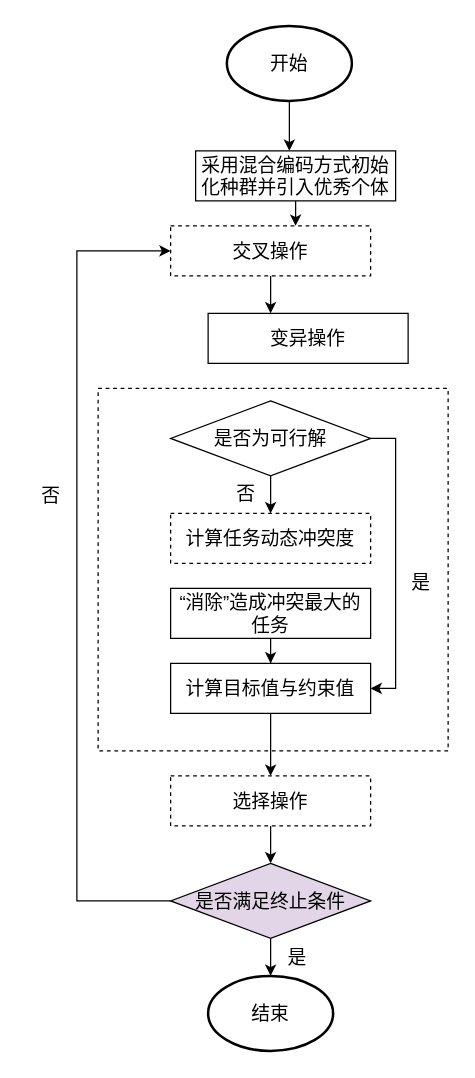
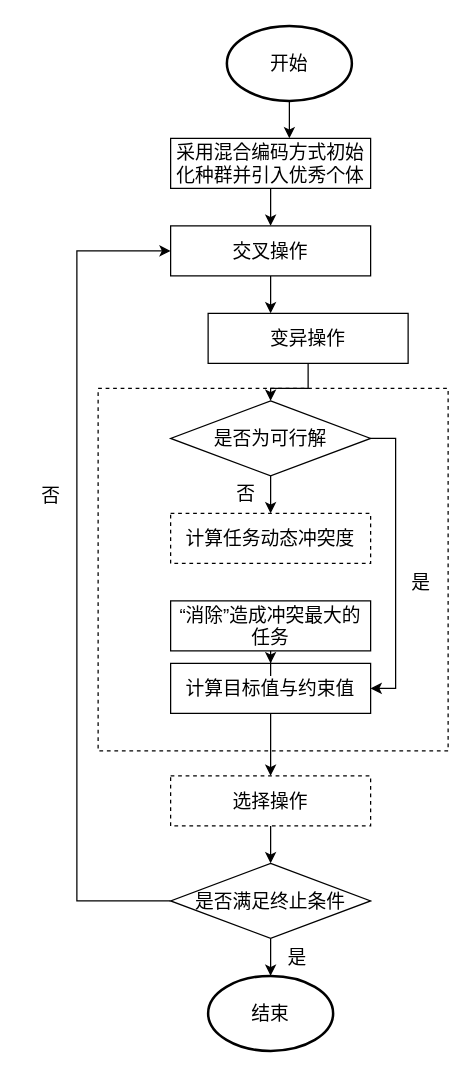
  <mxCell id="0" />
  <mxCell id="1" parent="0" />
  <mxCell id="2" value="" style="rounded=0;whiteSpace=wrap;html=1;dashed=1;" vertex="1" parent="1"><mxGeometry x="78" y="310" width="280" height="290" as="geometry" /></mxCell>
  <mxCell id="3" value="" style="edgeStyle=orthogonalEdgeStyle;rounded=0;orthogonalLoop=1;jettySize=auto;html=1;noEdgeStyle=1;orthogonal=1;fontSize=15;" edge="1" parent="1" source="4" target="6"><mxGeometry relative="1" as="geometry" /></mxCell>
  <mxCell id="4" value="开始" style="strokeWidth=2;html=1;shape=mxgraph.flowchart.start_1;whiteSpace=wrap;fontSize=15;" vertex="1" parent="1"><mxGeometry x="181" y="20" width="100" height="60" as="geometry" /></mxCell>
  <mxCell id="5" value="" style="edgeStyle=orthogonalEdgeStyle;rounded=0;orthogonalLoop=1;jettySize=auto;html=1;noEdgeStyle=1;orthogonal=1;fontSize=15;" edge="1" parent="1" source="6" target="8"><mxGeometry relative="1" as="geometry" /></mxCell>
- <mxCell id="6" value="采用混合编码方式初始化种群并引入优秀个体" style="rounded=0;whiteSpace=wrap;html=1;fontSize=15;" vertex="1" parent="1"><mxGeometry x="156" y="120" width="160" height="40" as="geometry" /></mxCell>
+ <mxCell id="6" value="采用混合编码方式初始化种群并引入优秀个体" style="rounded=0;whiteSpace=wrap;html=1;fontSize=15;" vertex="1" parent="1"><mxGeometry x="136" y="110" width="160" height="40" as="geometry" /></mxCell>
  <mxCell id="7" value="" style="edgeStyle=orthogonalEdgeStyle;rounded=0;orthogonalLoop=1;jettySize=auto;html=1;noEdgeStyle=1;orthogonal=1;fontSize=15;" edge="1" parent="1" source="8" target="10"><mxGeometry relative="1" as="geometry" /></mxCell>
- <mxCell id="8" value="交叉操作" style="rounded=0;whiteSpace=wrap;html=1;fontSize=15;dashed=1;" vertex="1" parent="1"><mxGeometry x="136" y="180" width="160" height="40" as="geometry" /></mxCell>
+ <mxCell id="8" value="交叉操作" style="rounded=0;whiteSpace=wrap;html=1;fontSize=15;" vertex="1" parent="1"><mxGeometry x="136" y="180" width="160" height="40" as="geometry" /></mxCell>
+ <mxCell id="9" value="" style="edgeStyle=orthogonalEdgeStyle;rounded=0;orthogonalLoop=1;jettySize=auto;html=1;fontSize=15;" edge="1" parent="1" source="10" target="20"><mxGeometry relative="1" as="geometry" /></mxCell>
  <mxCell id="10" value="变异操作" style="rounded=0;whiteSpace=wrap;html=1;fontSize=15;" vertex="1" parent="1"><mxGeometry x="166" y="250" width="160" height="40" as="geometry" /></mxCell>
  <mxCell id="11" value="" style="edgeStyle=orthogonalEdgeStyle;rounded=0;orthogonalLoop=1;jettySize=auto;html=1;fontSize=15;" edge="1" parent="1" source="12" target="17"><mxGeometry relative="1" as="geometry" /></mxCell>
  <mxCell id="12" value="选择操作" style="rounded=0;whiteSpace=wrap;html=1;fontSize=15;dashed=1;" vertex="1" parent="1"><mxGeometry x="136" y="620" width="160" height="40" as="geometry" /></mxCell>
  <mxCell id="13" value="" style="edgeStyle=orthogonalEdgeStyle;rounded=0;orthogonalLoop=1;jettySize=auto;html=1;fontSize=15;" edge="1" parent="1" source="14" target="12"><mxGeometry relative="1" as="geometry" /></mxCell>
  <mxCell id="14" value="计算目标值与约束值" style="rounded=0;whiteSpace=wrap;html=1;fontSize=15;" vertex="1" parent="1"><mxGeometry x="136" y="530" width="160" height="40" as="geometry" /></mxCell>
  <mxCell id="15" value="" style="edgeStyle=orthogonalEdgeStyle;rounded=0;orthogonalLoop=1;jettySize=auto;html=1;fontSize=15;" edge="1" parent="1" source="17" target="24"><mxGeometry relative="1" as="geometry" /></mxCell>
  <mxCell id="16" style="edgeStyle=orthogonalEdgeStyle;rounded=0;orthogonalLoop=1;jettySize=auto;html=1;exitX=0;exitY=0.5;exitDx=0;exitDy=0;entryX=0;entryY=0.5;entryDx=0;entryDy=0;fontSize=15;" edge="1" parent="1" source="17" target="8"><mxGeometry relative="1" as="geometry"><Array as="points"><mxPoint x="61" y="720" /><mxPoint x="61" y="200" /></Array></mxGeometry></mxCell>
- <mxCell id="17" value="是否满足终止条件" style="rhombus;whiteSpace=wrap;html=1;fontSize=15;fillColor=#e1d5e7;" vertex="1" parent="1"><mxGeometry x="136" y="690" width="160" height="60" as="geometry" /></mxCell>
+ <mxCell id="17" value="是否满足终止条件" style="rhombus;whiteSpace=wrap;html=1;fontSize=15;" vertex="1" parent="1"><mxGeometry x="136" y="690" width="160" height="60" as="geometry" /></mxCell>
  <mxCell id="18" value="" style="edgeStyle=orthogonalEdgeStyle;rounded=0;orthogonalLoop=1;jettySize=auto;html=1;fontSize=15;" edge="1" parent="1" source="20" target="21"><mxGeometry relative="1" as="geometry" /></mxCell>
  <mxCell id="19" style="edgeStyle=orthogonalEdgeStyle;rounded=0;orthogonalLoop=1;jettySize=auto;html=1;exitX=1;exitY=0.5;exitDx=0;exitDy=0;entryX=1;entryY=0.5;entryDx=0;entryDy=0;" edge="1" parent="1" source="20" target="14"><mxGeometry relative="1" as="geometry" /></mxCell>
  <mxCell id="20" value="是否为可行解" style="rhombus;whiteSpace=wrap;html=1;fontSize=15;" vertex="1" parent="1"><mxGeometry x="136" y="320" width="160" height="60" as="geometry" /></mxCell>
  <mxCell id="21" value="计算任务动态冲突度" style="rounded=0;whiteSpace=wrap;html=1;fontSize=15;dashed=1;" vertex="1" parent="1"><mxGeometry x="136" y="410" width="160" height="40" as="geometry" /></mxCell>
  <mxCell id="22" value="" style="edgeStyle=orthogonalEdgeStyle;rounded=0;orthogonalLoop=1;jettySize=auto;html=1;fontSize=15;" edge="1" parent="1" source="23" target="14"><mxGeometry relative="1" as="geometry" /></mxCell>
- <mxCell id="23" value="“消除”造成冲突最大的任务" style="rounded=0;whiteSpace=wrap;html=1;fontSize=15;" vertex="1" parent="1"><mxGeometry x="136" y="470" width="160" height="40" as="geometry" /></mxCell>
+ <mxCell id="23" value="“消除”造成冲突最大的任务" style="rounded=0;whiteSpace=wrap;html=1;fontSize=15;" vertex="1" parent="1"><mxGeometry x="136" y="480" width="160" height="40" as="geometry" /></mxCell>
  <mxCell id="24" value="结束" style="strokeWidth=2;html=1;shape=mxgraph.flowchart.start_1;whiteSpace=wrap;fontSize=15;" vertex="1" parent="1"><mxGeometry x="166" y="780" width="100" height="60" as="geometry" /></mxCell>
  <mxCell id="25" value="是" style="text;html=1;align=center;verticalAlign=middle;resizable=0;points=[];autosize=1;strokeColor=none;fillColor=none;fontSize=15;" vertex="1" parent="1"><mxGeometry x="217" y="750" width="40" height="30" as="geometry" /></mxCell>
  <mxCell id="26" value="否" style="text;html=1;align=center;verticalAlign=middle;resizable=0;points=[];autosize=1;strokeColor=none;fillColor=none;fontSize=15;" vertex="1" parent="1"><mxGeometry x="20" y="380" width="40" height="30" as="geometry" /></mxCell>
  <mxCell id="27" value="是" style="text;html=1;align=center;verticalAlign=middle;resizable=0;points=[];autosize=1;strokeColor=none;fillColor=none;fontSize=15;" vertex="1" parent="1"><mxGeometry x="316" y="450" width="40" height="30" as="geometry" /></mxCell>
  <mxCell id="28" value="否" style="text;html=1;align=center;verticalAlign=middle;resizable=0;points=[];autosize=1;strokeColor=none;fillColor=none;fontSize=15;" vertex="1" parent="1"><mxGeometry x="176" y="379" width="40" height="30" as="geometry" /></mxCell>
